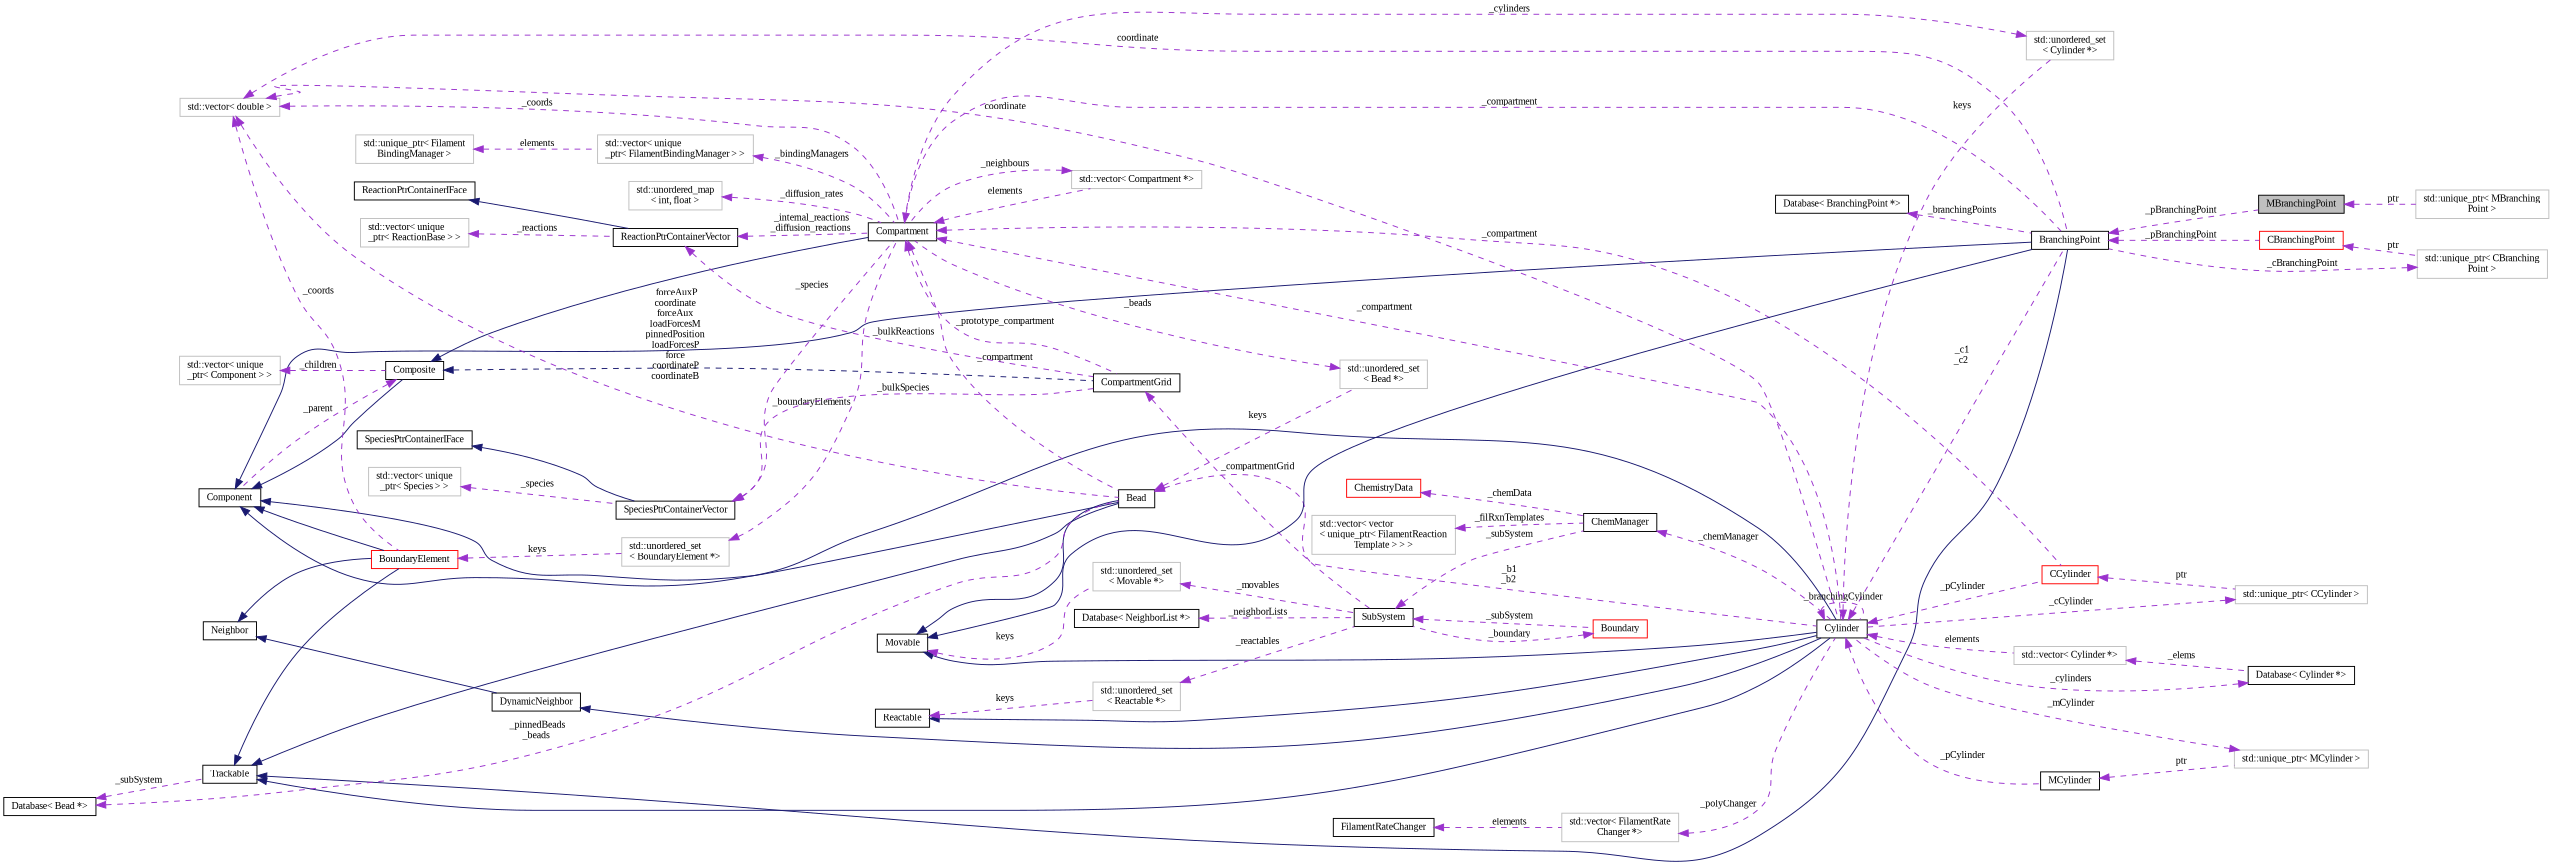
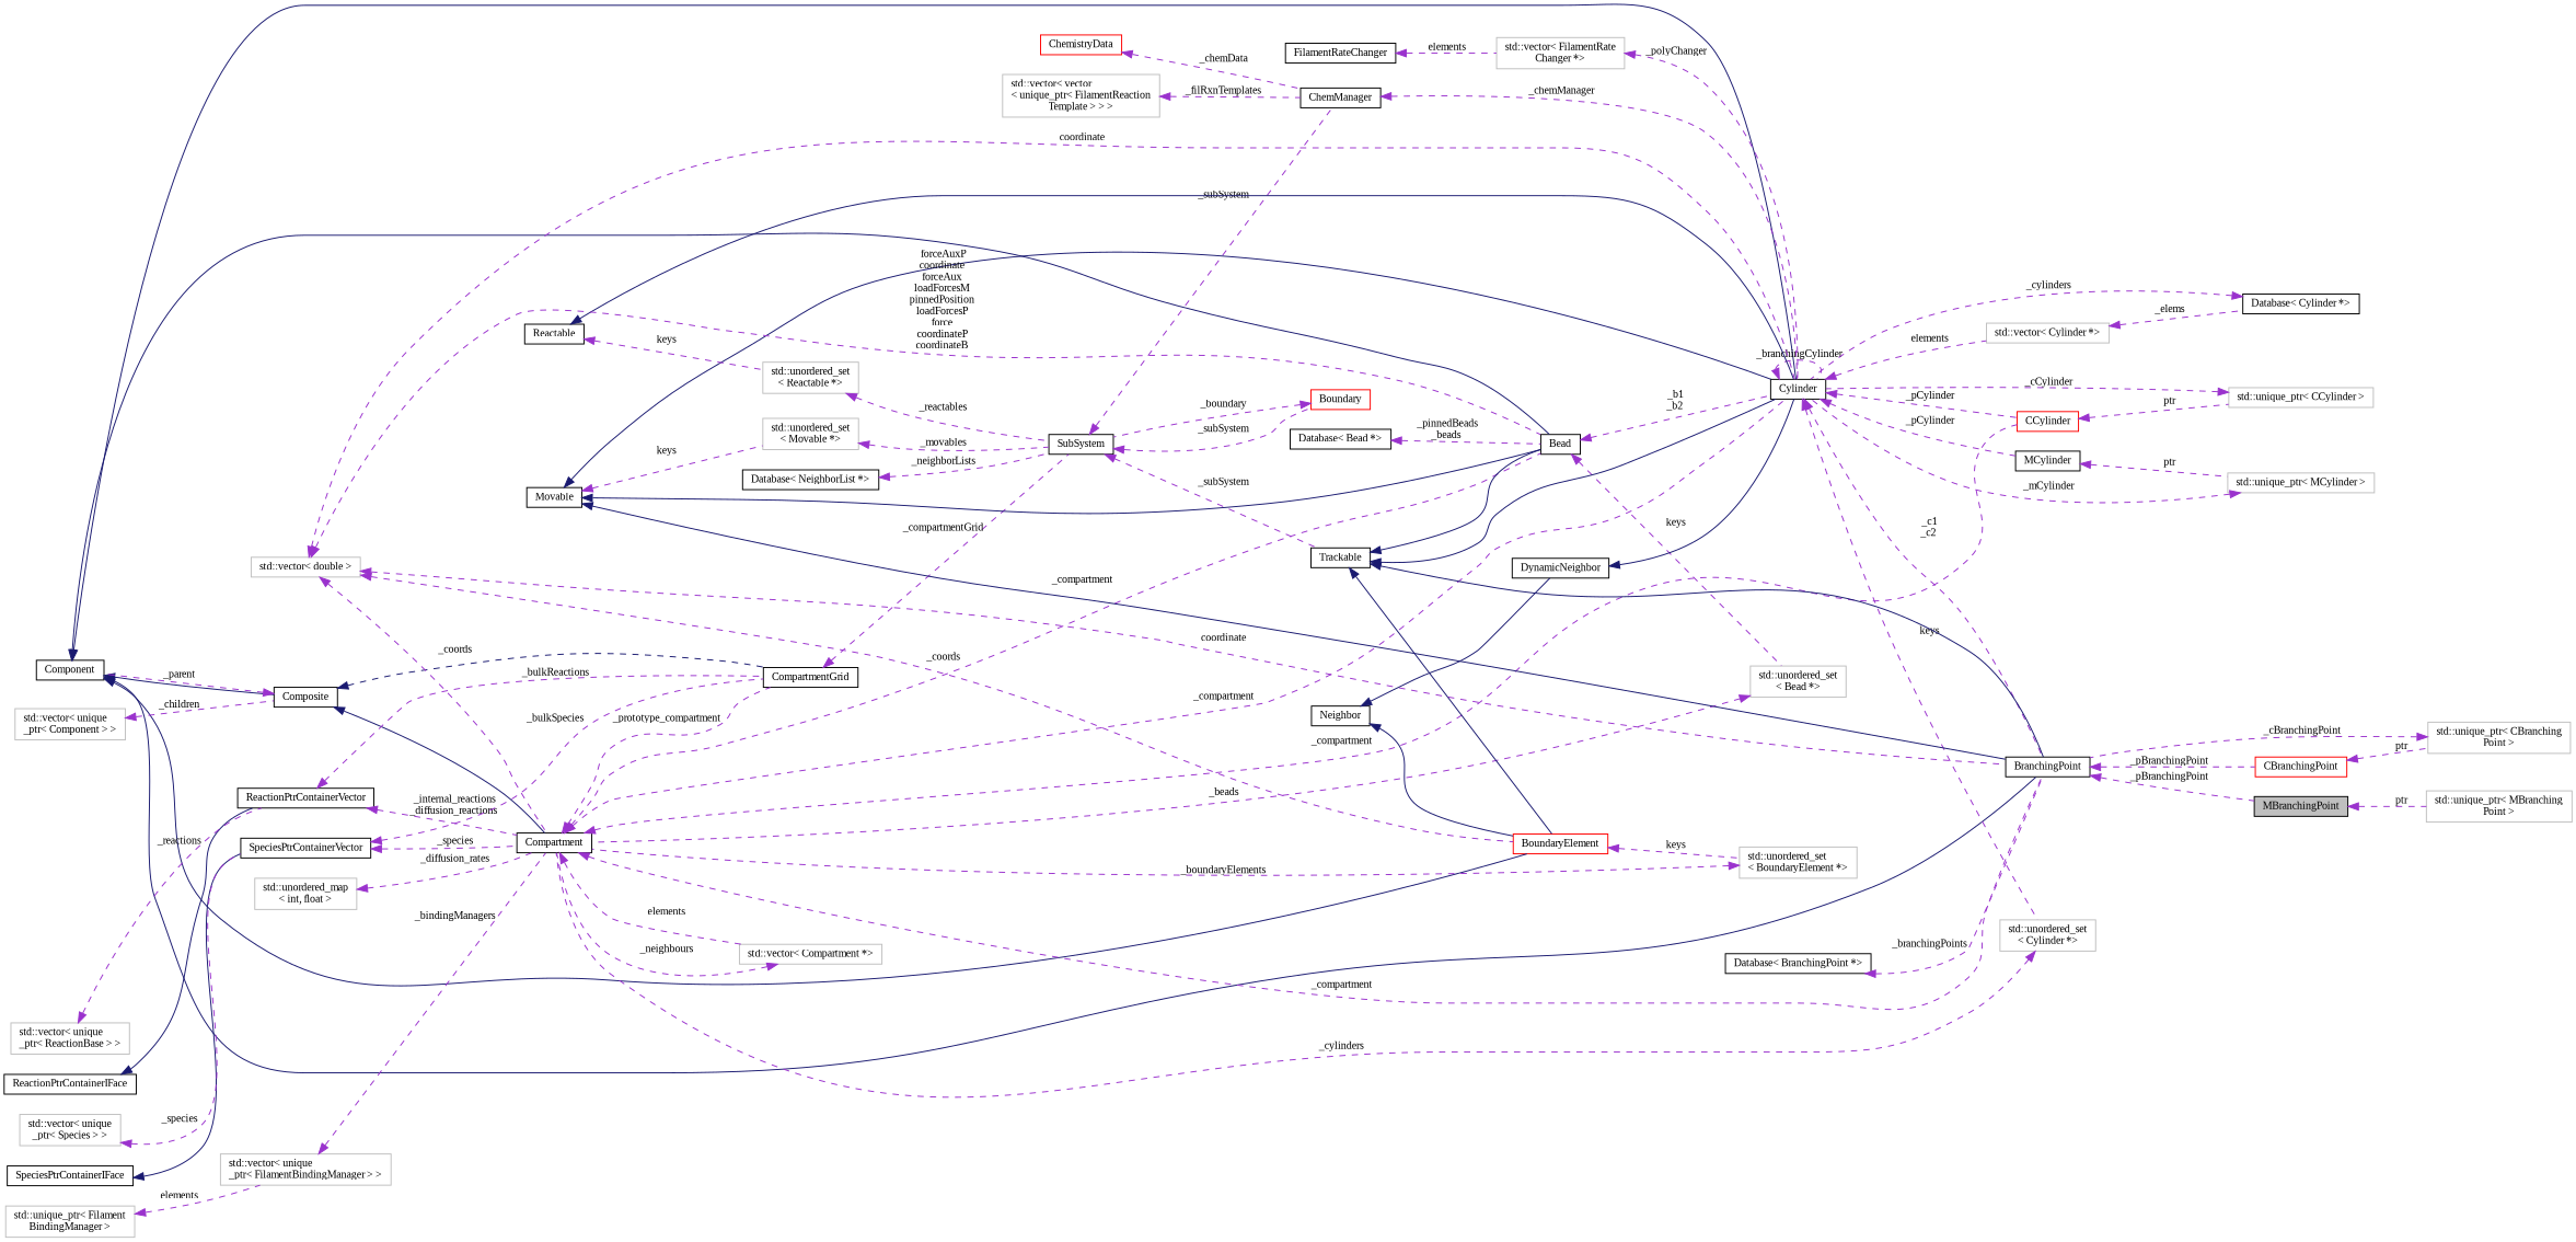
  digraph {
    fontname="Liberation Serif"
    rankdir=LR
    node [color=black fillcolor=white fontname="Liberation Serif" fontsize=10 shape=record style=filled]
    edge [color=darkorchid3 dir=back fontname="Liberation Serif" fontsize=10 labelfontname=Helvetica labelfontsize=10 style=dashed]
    n1 [fillcolor=grey75 fontcolor=black height=0.2 label=MBranchingPoint width=0.4]
    n2 [color=grey75 height=0.2 label="std::unique_ptr\< MBranching\lPoint \>" width=0.4]
    n3 [height=0.2 label=BranchingPoint width=0.4]
    n4 [color=red height=0.2 label=CBranchingPoint width=0.4]
    n5 [color=grey75 height=0.2 label="std::unique_ptr\< CBranching\lPoint \>" width=0.4]
    n6 [height=0.2 label=Component width=0.4]
    n7 [height=0.2 label=Composite width=0.4]
    n8 [height=0.2 label=Bead width=0.4]
    n9 [height=0.2 label=Cylinder width=0.4]
    n10 [color=red height=0.2 label=BoundaryElement width=0.4]
    n11 [height=0.2 label=CompartmentGrid width=0.4]
    n12 [height=0.2 label=Compartment width=0.4]
    n13 [color=grey75 height=0.2 label="std::unordered_set\l\< Bead *\>" width=0.4]
    n14 [color=red height=0.2 label=CCylinder width=0.4]
    n15 [color=grey75 height=0.2 label="std::unordered_set\l\< Cylinder *\>" width=0.4]
    n16 [color=grey75 height=0.2 label="std::vector\< Cylinder *\>" width=0.4]
    n17 [height=0.2 label=MCylinder width=0.4]
    n18 [color=grey75 height=0.2 label="std::unordered_set\l\< BoundaryElement *\>" width=0.4]
    n19 [height=0.2 label=SubSystem width=0.4]
    n20 [color=grey75 height=0.2 label="std::vector\< Compartment *\>" width=0.4]
    n21 [color=grey75 height=0.2 label="std::vector\< unique\l_ptr\< Component \> \>" width=0.4]
    n22 [height=0.2 label=Trackable width=0.4]
    n23 [color=red height=0.2 label=Boundary width=0.4]
    n24 [height=0.2 label=ChemManager width=0.4]
    n25 [color=grey75 height=0.2 label="std::unordered_set\l\< Movable *\>" width=0.4]
    n26 [height=0.2 label=Movable width=0.4]
    n27 [color=grey75 height=0.2 label="std::unordered_set\l\< Reactable *\>" width=0.4]
    n28 [height=0.2 label=Reactable width=0.4]
    n29 [color=grey75 height=0.2 label="std::unique_ptr\< CCylinder \>" width=0.4]
    n30 [height=0.2 label="Database\< Bead *\>" width=0.4]
    n31 [color=grey75 height=0.2 label="std::vector\< double \>" width=0.4]
    n32 [height=0.2 label="Database\< Cylinder *\>" width=0.4]
    n33 [color=grey75 height=0.2 label="std::unique_ptr\< MCylinder \>" width=0.4]
    n34 [height=0.2 label=DynamicNeighbor width=0.4]
    n35 [height=0.2 label=Neighbor width=0.4]
    n36 [color=grey75 height=0.2 label="std::vector\< FilamentRate\lChanger *\>" width=0.4]
    n37 [height=0.2 label=FilamentRateChanger width=0.4]
    n38 [color=grey75 height=0.2 label="std::vector\< vector\l\< unique_ptr\< FilamentReaction\lTemplate \> \> \>" width=0.4]
    n39 [color=red height=0.2 label=ChemistryData width=0.4]
    n40 [height=0.2 label=ReactionPtrContainerVector width=0.4]
    n41 [height=0.2 label=ReactionPtrContainerIFace width=0.4]
    n42 [color=grey75 height=0.2 label="std::vector\< unique\l_ptr\< ReactionBase \> \>" width=0.4]
    n43 [color=grey75 height=0.2 label="std::unordered_map\l\< int, float \>" width=0.4]
    n44 [color=grey75 height=0.2 label="std::vector\< unique\l_ptr\< FilamentBindingManager \> \>" width=0.4]
    n45 [color=grey75 height=0.2 label="std::unique_ptr\< Filament\lBindingManager \>" width=0.4]
    n46 [height=0.2 label=SpeciesPtrContainerVector width=0.4]
    n47 [height=0.2 label=SpeciesPtrContainerIFace width=0.4]
    n48 [color=grey75 height=0.2 label="std::vector\< unique\l_ptr\< Species \> \>" width=0.4]
    n49 [height=0.2 label="Database\< NeighborList *\>" width=0.4]
    n50 [height=0.2 label="Database\< BranchingPoint *\>" width=0.4]
    n1 -> n2 [label=" ptr"]
    n3 -> n1 [label=" _pBranchingPoint"]
    n3 -> n4 [label=" _pBranchingPoint"]
    n4 -> n5 [label=" ptr"]
    n5 -> n3 [label=" _cBranchingPoint"]
    n6 -> n3 [color=midnightblue style=solid]
    n6 -> n7 [color=midnightblue style=solid]
    n6 -> n8 [color=midnightblue style=solid]
    n6 -> n9 [color=midnightblue style=solid]
    n6 -> n10 [color=midnightblue style=solid]
    n7 -> n6 [label=" _parent"]
    n7 -> n11 [color=midnightblue]
    n7 -> n12 [color=midnightblue style=solid]
    n8 -> n9 [label=" _b1\n_b2"]
    n8 -> n13 [label=" keys"]
    n9 -> n3 [label=" _c1\n_c2"]
    n9 -> n9 [label=" _branchingCylinder"]
    n9 -> n14 [label=" _pCylinder"]
    n9 -> n15 [label=" keys"]
    n9 -> n16 [label=" elements"]
    n9 -> n17 [label=" _pCylinder"]
    n10 -> n18 [label=" keys"]
    n11 -> n19 [label=" _compartmentGrid"]
    n12 -> n3 [label=" _compartment"]
    n12 -> n8 [label=" _compartment"]
    n12 -> n9 [label=" _compartment"]
    n12 -> n11 [label=" _prototype_compartment"]
    n12 -> n14 [label=" _compartment"]
    n12 -> n20 [label=" elements"]
    n13 -> n12 [label=" _beads"]
    n14 -> n29 [label=" ptr"]
    n15 -> n12 [label=" _cylinders"]
    n16 -> n32 [label=" _elems"]
    n17 -> n33 [label=" ptr"]
    n18 -> n12 [label=" _boundaryElements"]
-   n30 -> n22 [label=" _subSystem"]
+   n19 -> n22 [label=" _subSystem"]
    n19 -> n23 [label=" _subSystem"]
    n19 -> n24 [label=" _subSystem"]
    n20 -> n12 [label=" _neighbours"]
    n21 -> n7 [label=" _children"]
    n22 -> n3 [color=midnightblue style=solid]
    n22 -> n8 [color=midnightblue style=solid]
    n22 -> n9 [color=midnightblue style=solid]
    n22 -> n10 [color=midnightblue style=solid]
    n23 -> n19 [label=" _boundary"]
    n24 -> n9 [label=" _chemManager"]
    n25 -> n19 [label=" _movables"]
    n26 -> n3 [color=midnightblue style=solid]
    n26 -> n8 [color=midnightblue style=solid]
    n26 -> n9 [color=midnightblue style=solid]
    n26 -> n25 [label=" keys"]
    n27 -> n19 [label=" _reactables"]
    n28 -> n9 [color=midnightblue style=solid]
    n28 -> n27 [label=" keys"]
    n29 -> n9 [label=" _cCylinder"]
    n30 -> n8 [label=" _pinnedBeads\n_beads"]
    n31 -> n3 [label=" coordinate"]
    n31 -> n8 [label=" forceAuxP\ncoordinate\nforceAux\nloadForcesM\npinnedPosition\nloadForcesP\nforce\ncoordinateP\ncoordinateB"]
    n31 -> n9 [label=" coordinate"]
    n31 -> n10 [label=" _coords"]
    n31 -> n12 [label=" _coords"]
    n32 -> n9 [label=" _cylinders"]
    n33 -> n9 [label=" _mCylinder"]
    n34 -> n9 [color=midnightblue style=solid]
    n35 -> n10 [color=midnightblue style=solid]
    n35 -> n34 [color=midnightblue style=solid]
    n36 -> n9 [label=" _polyChanger"]
    n37 -> n36 [label=" elements"]
    n38 -> n24 [label=" _filRxnTemplates"]
    n39 -> n24 [label=" _chemData"]
    n40 -> n11 [label=" _bulkReactions"]
    n40 -> n12 [label=" _internal_reactions\n_diffusion_reactions"]
    n41 -> n40 [color=midnightblue style=solid]
    n42 -> n40 [label=" _reactions"]
    n43 -> n12 [label=" _diffusion_rates"]
    n44 -> n12 [label=" _bindingManagers"]
    n45 -> n44 [label=" elements"]
    n46 -> n11 [label=" _bulkSpecies"]
    n46 -> n12 [label=" _species"]
    n47 -> n46 [color=midnightblue style=solid]
    n48 -> n46 [label=" _species"]
    n49 -> n19 [label=" _neighborLists"]
    n50 -> n3 [label=" _branchingPoints"]
  }
